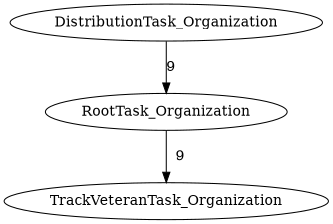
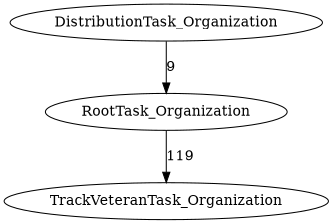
  digraph {
    rankdir=TB
    RootTask_Organization
    TrackVeteranTask_Organization
    DistributionTask_Organization
-   RootTask_Organization -> TrackVeteranTask_Organization [label=9]
+   RootTask_Organization -> TrackVeteranTask_Organization [label=119]
    DistributionTask_Organization -> RootTask_Organization [label=9]
  }
